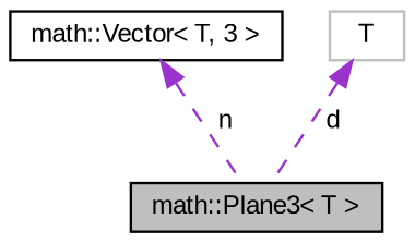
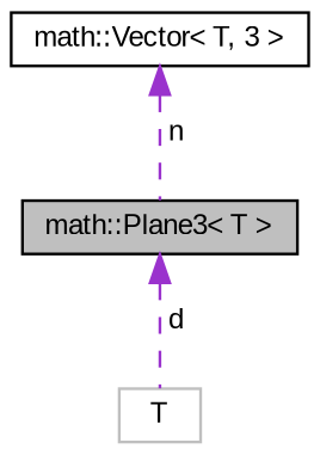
  digraph {
    fontname="Liberation Sans"
    node [color=black fillcolor=white fontname="Liberation Sans" fontsize=10 shape=record style=filled]
    edge [color=darkorchid3 dir=back fontname="Liberation Sans" fontsize=10 labelfontname=FreeSans labelfontsize=10 style=dashed]
    n1 [fillcolor=grey75 fontcolor=black height=0.2 label="math::Plane3\< T \>" width=0.4]
    n2 [height=0.2 label="math::Vector\< T, 3 \>" width=0.4]
    n3 [color=grey75 height=0.2 label=T width=0.4]
    n2 -> n1 [label=" n"]
-   n3 -> n1 [label=" d"]
+   n1 -> n3 [label=" d"]
  }
